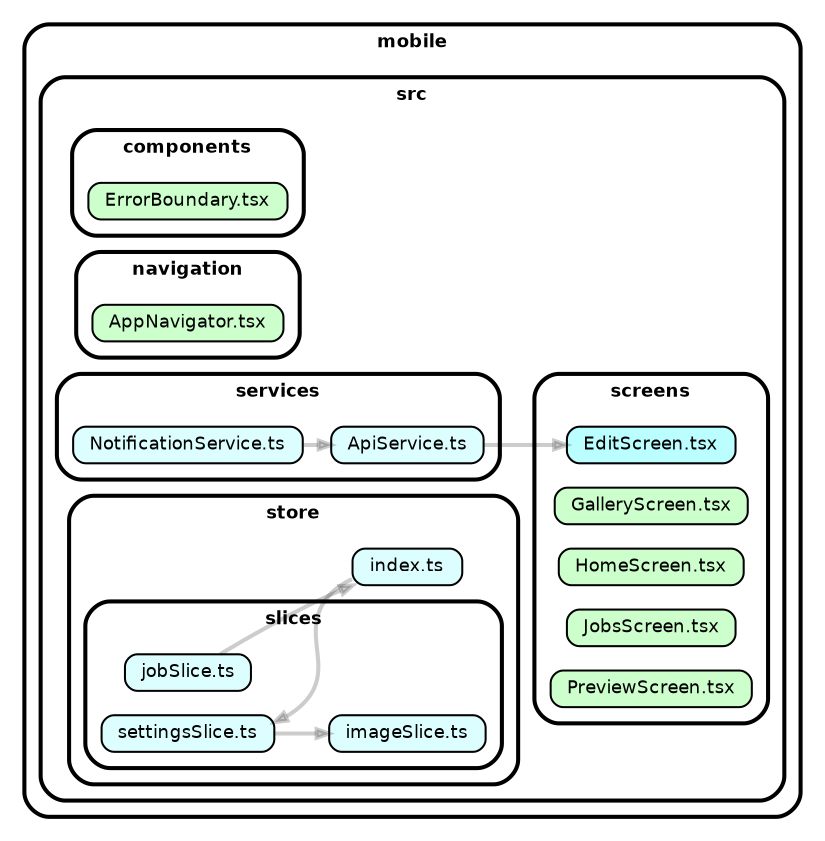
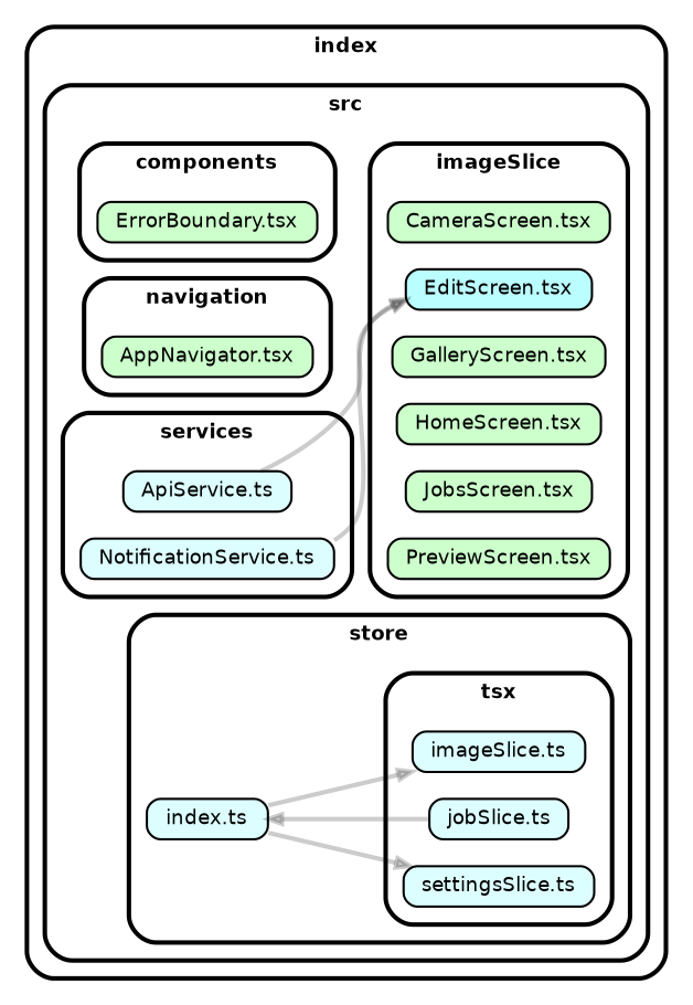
  strict digraph {
    compound=true
    fillcolor="#ffffff"
    fontname="Helvetica-bold"
    fontsize=9
    nodesep=0.16
    rankdir=LR
    ranksep=0.18
    splines=true
    style="rounded,bold,filled"
    node [color=black fillcolor="#ccffcc" fontcolor=black fontname=Helvetica fontsize=9 shape=box style="rounded, filled"]
    edge [arrowhead=normal arrowsize=0.6 color="#00000033" fontname=Helvetica fontsize=9 penwidth=2.0]
+   n1 [height=0.2 label=<CameraScreen.tsx>]
    n2 [fillcolor="#bbfeff" height=0.2 label=<EditScreen.tsx>]
    n3 [height=0.2 label=<GalleryScreen.tsx>]
    n4 [height=0.2 label=<HomeScreen.tsx>]
    n5 [height=0.2 label=<JobsScreen.tsx>]
    n6 [height=0.2 label=<PreviewScreen.tsx>]
    n7 [height=0.2 label=<ErrorBoundary.tsx>]
    n8 [height=0.2 label=<AppNavigator.tsx>]
    n9 [fillcolor="#ddfeff" height=0.2 label=<ApiService.ts>]
    n10 [fillcolor="#ddfeff" height=0.2 label=<NotificationService.ts>]
    n11 [fillcolor="#ddfeff" height=0.2 label=<imageSlice.ts>]
    n12 [fillcolor="#ddfeff" height=0.2 label=<jobSlice.ts>]
    n13 [fillcolor="#ddfeff" height=0.2 label=<settingsSlice.ts>]
    n14 [fillcolor="#ddfeff" height=0.2 label=<index.ts>]
    subgraph cluster_1 {
-     label=mobile
+     label=index
      subgraph cluster_2 {
        label=src
        subgraph cluster_3 {
-         label=screens
+         label=imageSlice
+         n1
          n2
          n3
          n4
          n5
          n6
        }
        subgraph cluster_4 {
          label=components
          n7
        }
        subgraph cluster_5 {
          label=navigation
          n8
        }
        subgraph cluster_6 {
          label=services
          n9
          n10
        }
        subgraph cluster_7 {
          label=store
          n14
          subgraph cluster_8 {
-           label=slices
+           label=tsx
            n11
            n12
            n13
          }
        }
      }
    }
    n9 -> n2
-   n10 -> n9
+   n10 -> n2
    n12 -> n14
-   n13 -> n11
+   n14 -> n11
    n14 -> n13
  }
